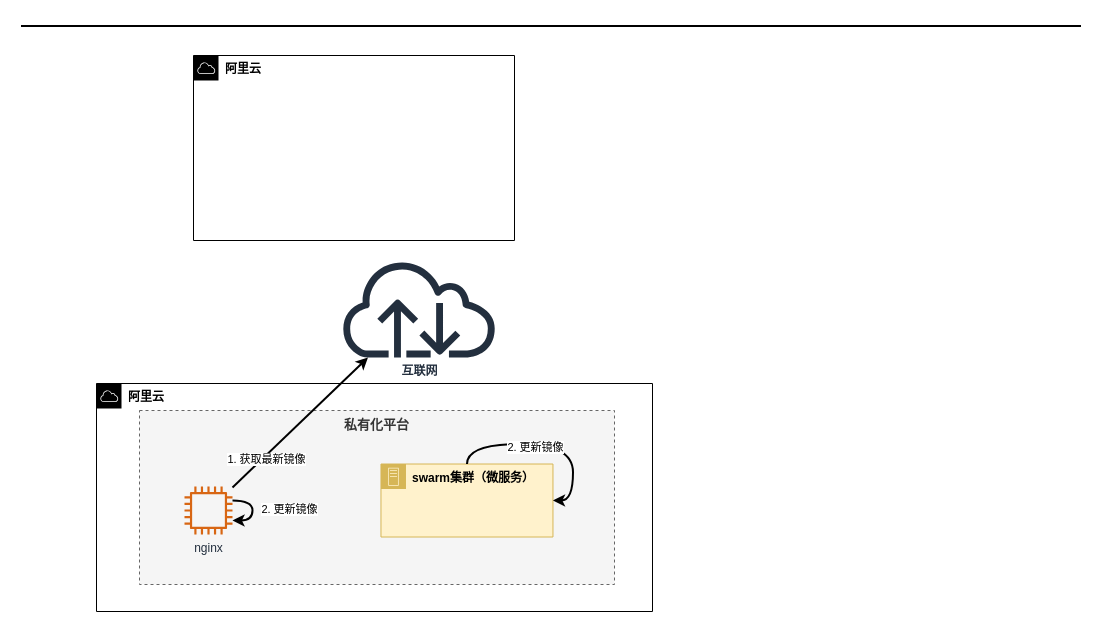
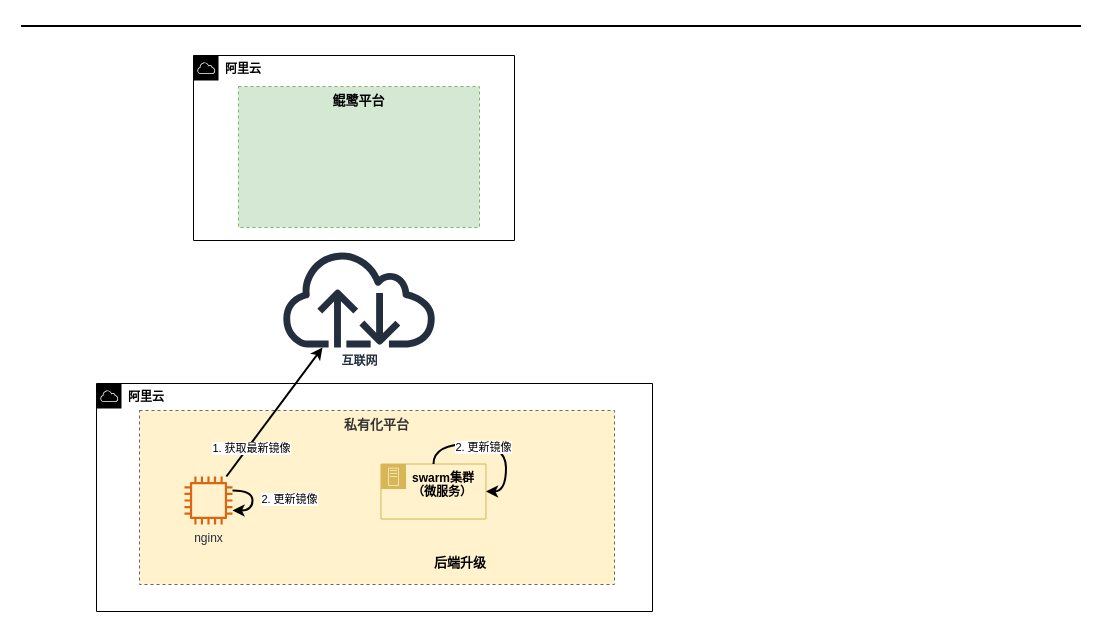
  <mxCell id="0" />
  <mxCell id="1" parent="0" />
  <mxCell id="2" value="阿里云" style="points=[[0,0],[0.25,0],[0.5,0],[0.75,0],[1,0],[1,0.25],[1,0.5],[1,0.75],[1,1],[0.75,1],[0.5,1],[0.25,1],[0,1],[0,0.75],[0,0.5],[0,0.25]];outlineConnect=0;html=1;whiteSpace=wrap;fontSize=12;fontStyle=1;shape=mxgraph.aws4.group;grIcon=mxgraph.aws4.group_aws_cloud;verticalAlign=top;align=left;spacingLeft=30;dashed=0;" parent="1" vertex="1"><mxGeometry x="193" y="55" width="321" height="185" as="geometry" /></mxCell>
+ <mxCell id="3" value="鲲鹭平台" style="fillColor=#d5e8d4;strokeColor=#82b366;dashed=1;verticalAlign=top;fontStyle=1;fontSize=13;" vertex="1" parent="1"><mxGeometry x="238" y="86" width="241" height="141" as="geometry" /></mxCell>
  <mxCell id="4" value="阿里云" style="points=[[0,0],[0.25,0],[0.5,0],[0.75,0],[1,0],[1,0.25],[1,0.5],[1,0.75],[1,1],[0.75,1],[0.5,1],[0.25,1],[0,1],[0,0.75],[0,0.5],[0,0.25]];outlineConnect=0;html=1;whiteSpace=wrap;fontSize=12;fontStyle=1;shape=mxgraph.aws4.group;grIcon=mxgraph.aws4.group_aws_cloud;verticalAlign=top;align=left;spacingLeft=30;dashed=0;" vertex="1" parent="1"><mxGeometry x="96" y="383" width="556" height="228" as="geometry" /></mxCell>
- <mxCell id="5" value="私有化平台" style="fillColor=#f5f5f5;strokeColor=#666666;dashed=1;verticalAlign=top;fontStyle=1;fontColor=#333333;fontSize=13;" vertex="1" parent="1"><mxGeometry x="139" y="410" width="475" height="174" as="geometry" /></mxCell>
+ <mxCell id="5" value="私有化平台" style="fillColor=#fff2cc;strokeColor=#666666;dashed=1;verticalAlign=top;fontStyle=1;fontColor=#333333;fontSize=13;" vertex="1" parent="1"><mxGeometry x="139" y="410" width="475" height="174" as="geometry" /></mxCell>
  <mxCell id="6" value="" style="line;strokeWidth=2;html=1;fontSize=14;" parent="1" vertex="1"><mxGeometry x="20.5" y="20.5" width="1060" height="10" as="geometry" /></mxCell>
- <mxCell id="7" value="互联网" style="outlineConnect=0;fontColor=#232F3E;gradientColor=none;fillColor=#232F3E;strokeColor=none;dashed=0;verticalLabelPosition=bottom;verticalAlign=top;align=center;html=1;fontSize=12;fontStyle=1;aspect=fixed;pointerEvents=1;shape=mxgraph.aws4.internet;" parent="1" vertex="1"><mxGeometry x="338.88" y="259" width="159.25" height="98" as="geometry" /></mxCell>
+ <mxCell id="7" value="互联网" style="outlineConnect=0;fontColor=#232F3E;gradientColor=none;fillColor=#232F3E;strokeColor=none;dashed=0;verticalLabelPosition=bottom;verticalAlign=top;align=center;html=1;fontSize=12;fontStyle=1;aspect=fixed;pointerEvents=1;shape=mxgraph.aws4.internet;" parent="1" vertex="1"><mxGeometry x="278.88" y="249" width="159.25" height="98" as="geometry" /></mxCell>
  <mxCell id="8" style="edgeStyle=none;shape=link;rounded=0;orthogonalLoop=1;jettySize=auto;html=1;exitX=1;exitY=1;exitDx=0;exitDy=0;fontStyle=1" parent="1" source="2" target="2" edge="1"><mxGeometry relative="1" as="geometry" /></mxCell>
- <mxCell id="9" value="swarm集群（微服务）" style="points=[[0,0],[0.25,0],[0.5,0],[0.75,0],[1,0],[1,0.25],[1,0.5],[1,0.75],[1,1],[0.75,1],[0.5,1],[0.25,1],[0,1],[0,0.75],[0,0.5],[0,0.25]];outlineConnect=0;html=1;whiteSpace=wrap;fontSize=12;fontStyle=1;shape=mxgraph.aws4.group;grIcon=mxgraph.aws4.group_on_premise;strokeColor=#d6b656;fillColor=#fff2cc;verticalAlign=top;align=left;spacingLeft=30;dashed=0;" vertex="1" parent="1"><mxGeometry x="380.48" y="463.5" width="171.98" height="73" as="geometry" /></mxCell>
+ <mxCell id="9" value="swarm集群（微服务）" style="points=[[0,0],[0.25,0],[0.5,0],[0.75,0],[1,0],[1,0.25],[1,0.5],[1,0.75],[1,1],[0.75,1],[0.5,1],[0.25,1],[0,1],[0,0.75],[0,0.5],[0,0.25]];outlineConnect=0;html=1;whiteSpace=wrap;fontSize=12;fontStyle=1;shape=mxgraph.aws4.group;grIcon=mxgraph.aws4.group_on_premise;strokeColor=#d6b656;fillColor=#fff2cc;verticalAlign=top;align=left;spacingLeft=30;dashed=0;" vertex="1" parent="1"><mxGeometry x="380.48" y="463.5" width="105" height="55" as="geometry" /></mxCell>
  <mxCell id="10" style="edgeStyle=orthogonalEdgeStyle;curved=1;rounded=0;orthogonalLoop=1;jettySize=auto;html=1;entryX=1;entryY=0.5;entryDx=0;entryDy=0;strokeWidth=2;" edge="1" parent="1" source="9" target="9"><mxGeometry relative="1" as="geometry" /></mxCell>
  <mxCell id="11" value="2. 更新镜像" style="edgeLabel;html=1;align=center;verticalAlign=middle;resizable=0;points=[];" vertex="1" connectable="0" parent="10"><mxGeometry x="-0.132" y="-3" relative="1" as="geometry"><mxPoint as="offset" /></mxGeometry></mxCell>
  <mxCell id="12" style="edgeStyle=none;rounded=0;orthogonalLoop=1;jettySize=auto;html=1;strokeWidth=2;" edge="1" parent="1" source="14" target="7"><mxGeometry relative="1" as="geometry" /></mxCell>
  <mxCell id="13" value="1. 获取最新镜像" style="edgeLabel;html=1;align=center;verticalAlign=middle;resizable=0;points=[];" vertex="1" connectable="0" parent="12"><mxGeometry x="-0.527" y="-3" relative="1" as="geometry"><mxPoint as="offset" /></mxGeometry></mxCell>
- <mxCell id="14" value="nginx" style="outlineConnect=0;fontColor=#232F3E;gradientColor=none;fillColor=#D86613;strokeColor=none;dashed=0;verticalLabelPosition=bottom;verticalAlign=top;align=center;html=1;fontSize=12;fontStyle=0;aspect=fixed;pointerEvents=1;shape=mxgraph.aws4.instance2;" vertex="1" parent="1"><mxGeometry x="184" y="486" width="48" height="48" as="geometry" /></mxCell>
+ <mxCell id="14" value="nginx" style="outlineConnect=0;fontColor=#232F3E;gradientColor=none;fillColor=#D86613;strokeColor=none;dashed=0;verticalLabelPosition=bottom;verticalAlign=top;align=center;html=1;fontSize=12;fontStyle=0;aspect=fixed;pointerEvents=1;shape=mxgraph.aws4.instance2;" vertex="1" parent="1"><mxGeometry x="184" y="476" width="48" height="48" as="geometry" /></mxCell>
  <mxCell id="15" style="edgeStyle=orthogonalEdgeStyle;rounded=0;orthogonalLoop=1;jettySize=auto;html=1;curved=1;strokeWidth=2;" edge="1" parent="1" source="14" target="14"><mxGeometry relative="1" as="geometry" /></mxCell>
  <mxCell id="16" value="2. 更新镜像" style="edgeLabel;html=1;align=center;verticalAlign=middle;resizable=0;points=[];" vertex="1" connectable="0" parent="15"><mxGeometry x="-0.633" relative="1" as="geometry"><mxPoint x="45" y="8" as="offset" /></mxGeometry></mxCell>
+ <mxCell id="17" value="后端升级" style="text;html=1;strokeColor=none;fillColor=none;align=center;verticalAlign=middle;whiteSpace=wrap;rounded=0;fontSize=13;fontStyle=1" vertex="1" parent="1"><mxGeometry x="410" y="552" width="100" height="20" as="geometry" /></mxCell>
